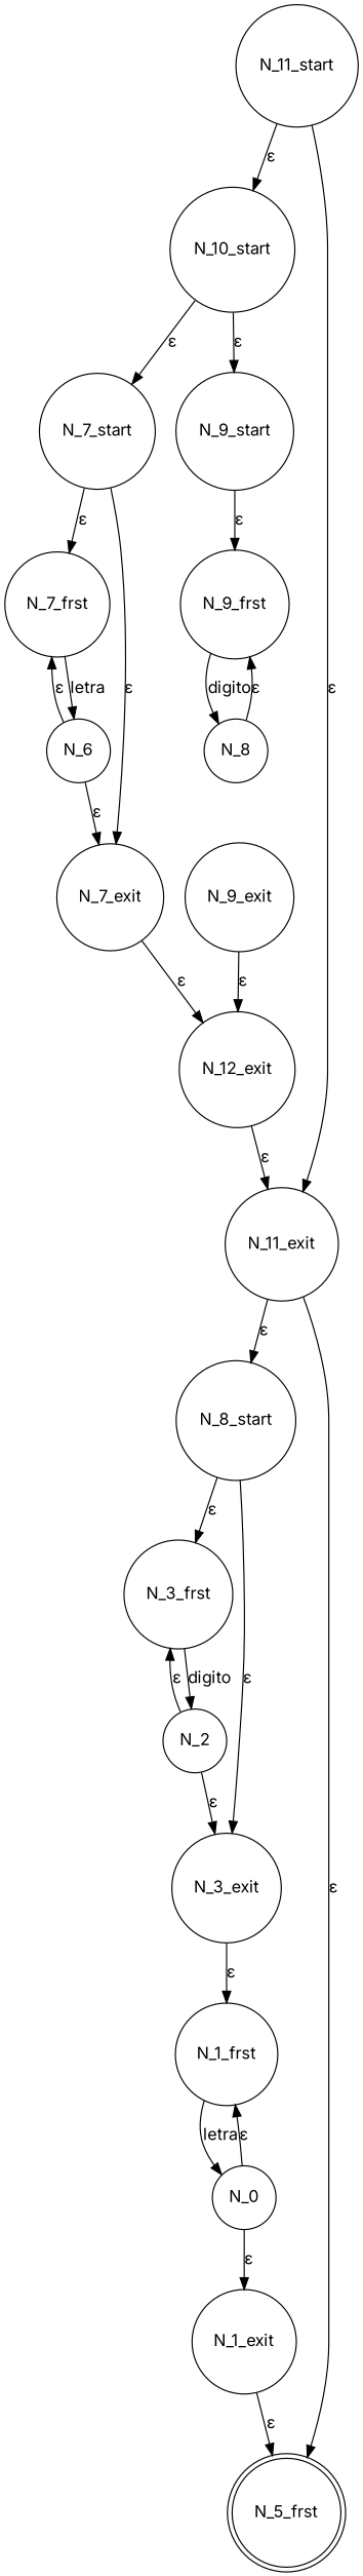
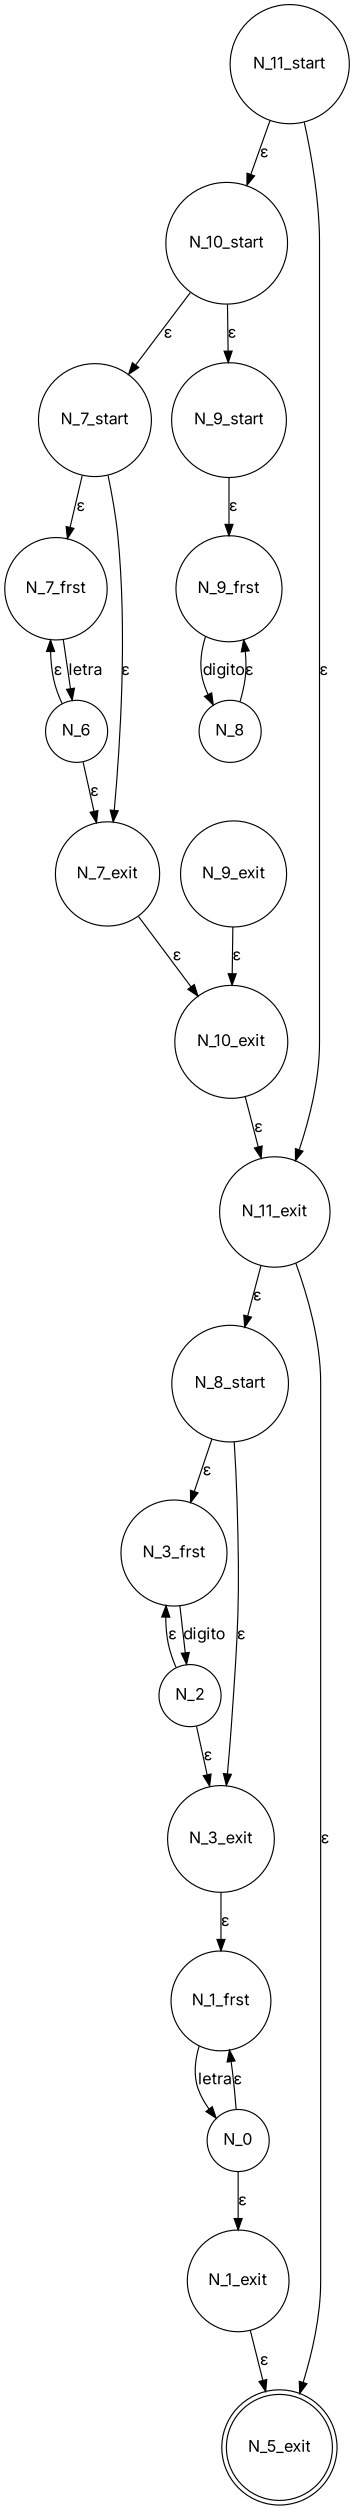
  digraph {
    fontname=Inter
    labelloc=t
    rankdir=TB
    node [fontname=Inter shape=circle]
    edge [fontname=Inter]
    N_11_start
    N_10_start
    N_11_exit
    N_9_start
    N_7_start
    n6 [label=N_8_start]
-   N_5_exit [peripheries=2 label=N_5_frst]
+   N_5_exit [peripheries=2]
    N_9_frst
    N_7_frst
    N_7_exit
    N_8
    N_9_exit
-   N_10_exit [label=N_12_exit]
+   N_10_exit
    N_3_frst
    N_3_exit
    N_2
    N_1_frst
    N_0
    N_1_exit
    N_6
    N_11_start -> N_10_start [label="&epsilon;"]
    N_11_start -> N_11_exit [label="&epsilon;"]
    N_10_start -> N_9_start [label="&epsilon;"]
    N_10_start -> N_7_start [label="&epsilon;"]
    N_11_exit -> n6 [label="&epsilon;"]
    N_11_exit -> N_5_exit [label="&epsilon;"]
    N_9_start -> N_9_frst [label="&epsilon;"]
    N_7_start -> N_7_frst [label="&epsilon;"]
    N_7_start -> N_7_exit [label="&epsilon;"]
    n6 -> N_3_frst [label="&epsilon;"]
    n6 -> N_3_exit [label="&epsilon;"]
    N_9_frst -> N_8 [label=digito]
    N_7_frst -> N_6 [label=letra]
    N_7_exit -> N_10_exit [label="&epsilon;"]
    N_8 -> N_9_frst [label="&epsilon;"]
    N_9_exit -> N_10_exit [label="&epsilon;"]
    N_10_exit -> N_11_exit [label="&epsilon;"]
    N_3_frst -> N_2 [label=digito]
    N_3_exit -> N_1_frst [label="&epsilon;"]
    N_2 -> N_3_frst [label="&epsilon;"]
    N_2 -> N_3_exit [label="&epsilon;"]
    N_1_frst -> N_0 [label=letra]
    N_0 -> N_1_frst [label="&epsilon;"]
    N_0 -> N_1_exit [label="&epsilon;"]
    N_1_exit -> N_5_exit [label="&epsilon;"]
    N_6 -> N_7_frst [label="&epsilon;"]
    N_6 -> N_7_exit [label="&epsilon;"]
  }
